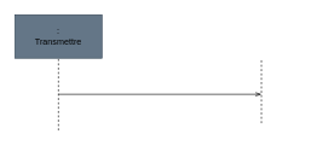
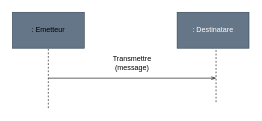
  <mxCell id="0" />
  <mxCell id="1" parent="0" />
  <mxCell id="2" value="" style="group" vertex="1" connectable="0" parent="1"><mxGeometry x="20" y="20" width="120" height="160" as="geometry" /></mxCell>
  <mxCell id="3" value="" style="endArrow=none;dashed=1;html=1;entryX=0.5;entryY=1;entryDx=0;entryDy=0;" edge="1" parent="2" target="6"><mxGeometry width="50" height="50" relative="1" as="geometry"><mxPoint x="60" y="160" as="sourcePoint" /><mxPoint x="230" y="150" as="targetPoint" /><Array as="points" /></mxGeometry></mxCell>
  <mxCell id="4" value="" style="group" vertex="1" connectable="0" parent="2"><mxGeometry width="120" height="60" as="geometry" /></mxCell>
  <mxCell id="5" value="" style="rounded=0;whiteSpace=wrap;html=1;fillColor=#647687;fontColor=#ffffff;strokeColor=#314354;" vertex="1" parent="4"><mxGeometry width="120" height="60" as="geometry" /></mxCell>
- <mxCell id="6" value=": Transmettre" style="text;strokeColor=none;align=center;fillColor=none;html=1;verticalAlign=middle;whiteSpace=wrap;rounded=0;" vertex="1" parent="4"><mxGeometry x="30" width="60" height="60" as="geometry" /></mxCell>
+ <mxCell id="6" value=": Emetteur" style="text;strokeColor=none;align=center;fillColor=none;html=1;verticalAlign=middle;whiteSpace=wrap;rounded=0;" vertex="1" parent="4"><mxGeometry x="30" width="60" height="60" as="geometry" /></mxCell>
  <mxCell id="7" value="" style="group" vertex="1" connectable="0" parent="1"><mxGeometry x="295" y="20" width="120" height="150" as="geometry" /></mxCell>
  <mxCell id="8" value="" style="group" vertex="1" connectable="0" parent="7"><mxGeometry width="120" height="60" as="geometry" /></mxCell>
+ <mxCell id="9" value=": Destinatare" style="rounded=0;whiteSpace=wrap;html=1;fillColor=#647687;fontColor=#ffffff;strokeColor=#314354;" vertex="1" parent="8"><mxGeometry width="120" height="60" as="geometry" /></mxCell>
  <mxCell id="10" value="" style="endArrow=none;dashed=1;html=1;" edge="1" parent="7"><mxGeometry width="50" height="50" relative="1" as="geometry"><mxPoint x="65" y="150" as="sourcePoint" /><mxPoint x="65" y="60" as="targetPoint" /></mxGeometry></mxCell>
  <mxCell id="11" value="" style="group" vertex="1" connectable="0" parent="1"><mxGeometry x="80" y="90" width="280" height="40" as="geometry" /></mxCell>
+ <mxCell id="12" value="Transmettre (message)" style="text;strokeColor=none;align=center;fillColor=none;html=1;verticalAlign=middle;whiteSpace=wrap;rounded=0;" vertex="1" parent="11"><mxGeometry x="110" width="60" height="30" as="geometry" /></mxCell>
  <mxCell id="13" value="" style="endArrow=openThin;html=1;endFill=0;" edge="1" parent="11"><mxGeometry width="50" height="50" relative="1" as="geometry"><mxPoint y="40" as="sourcePoint" /><mxPoint x="280" y="40" as="targetPoint" /></mxGeometry></mxCell>
